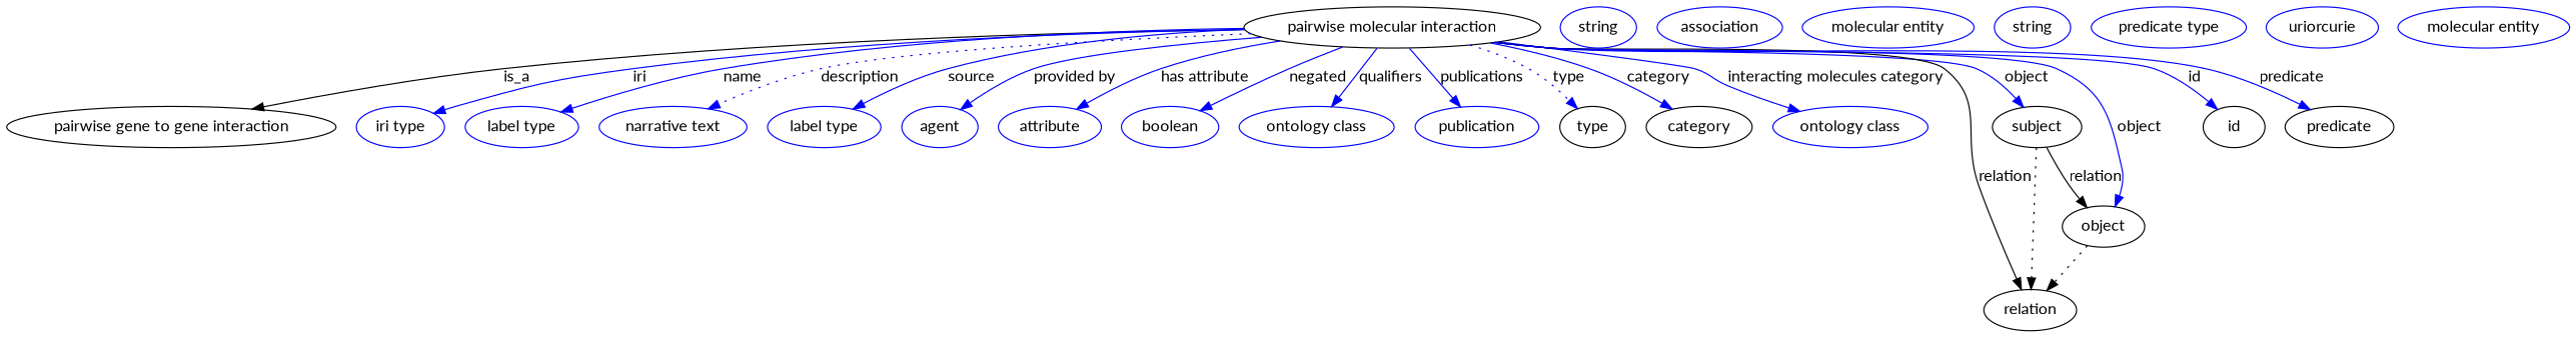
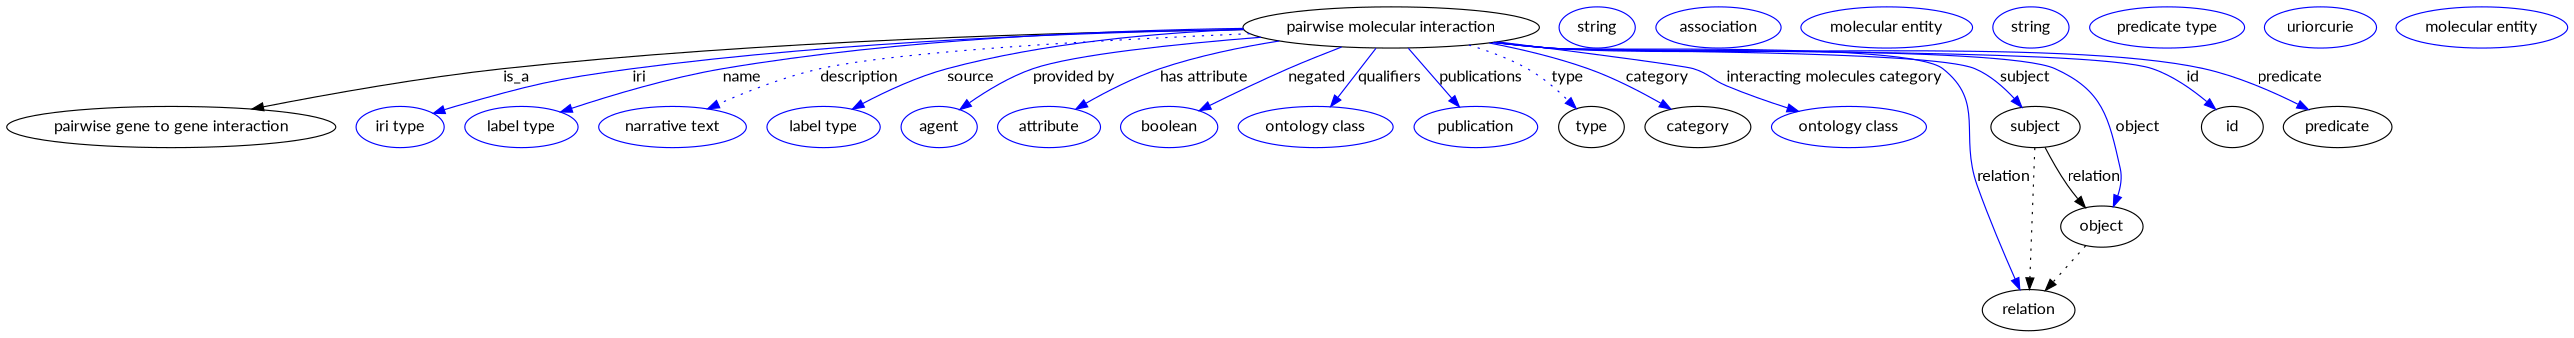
  digraph {
    fontname=Lato
    node [fontname=Lato color=blue]
    edge [fontname=Lato color=blue style=solid]
    n1 [height=0.5 label="pairwise molecular interaction" width=3.2858 color=""]
    "pairwise gene to gene interaction" [height=0.5 width=3.5566 color=""]
    n3 [height=0.5 label="iri type" width=1.011]
    n4 [height=0.5 label="label type" width=1.2638]
    n5 [height=0.5 label="narrative text" width=1.6068]
    n6 [height=0.5 label="label type" width=1.2638]
    n7 [height=0.5 label=agent width=0.83048]
    n8 [height=0.5 label=attribute width=1.1193]
    n9 [height=0.5 label=boolean width=1.0652]
    n10 [height=0.5 label="ontology class" width=1.7151]
    n11 [height=0.5 label=publication width=1.3902]
    type [height=0.5 width=0.75 color=""]
    category [height=0.5 width=1.1374 color=""]
    n14 [height=0.5 label="ontology class" width=1.7151]
    subject [height=0.5 width=0.99297 color=""]
    id [height=0.5 width=0.75 color=""]
    predicate [height=0.5 width=1.1916 color=""]
    relation [height=0.5 width=1.0471 color=""]
    object [height=0.5 width=0.9027 color=""]
    n20 [height=0.5 label=string width=0.84854]
    n21 [height=0.5 label=association width=1.3902]
    n22 [height=0.5 label="molecular entity" width=1.9137]
    n23 [height=0.5 label=string width=0.84854]
    n24 [height=0.5 label="predicate type" width=1.679]
    n25 [height=0.5 label=uriorcurie width=1.2638]
    n26 [height=0.5 label="molecular entity" width=1.9137]
    n1 -> "pairwise gene to gene interaction" [label=is_a color="" style=""]
    n1 -> n3 [label=iri]
    n1 -> n4 [label=name]
    n1 -> n5 [label=description style=dotted]
    n1 -> n6 [label=source]
    n1 -> n7 [label="provided by"]
    n1 -> n8 [label="has attribute"]
    n1 -> n9 [label=negated]
    n1 -> n10 [label=qualifiers]
    n1 -> n11 [label=publications]
    n1 -> type [label=type style=dotted]
    n1 -> category [label=category]
    n1 -> n14 [label="interacting molecules category"]
-   n1 -> subject [label=object]
+   n1 -> subject [label=subject]
    n1 -> id [label=id]
    n1 -> predicate [label=predicate]
-   n1 -> relation [color=black label=relation]
+   n1 -> relation [label=relation]
    n1 -> object [label=object]
    subject -> relation [style=dotted color=""]
    subject -> object [label=relation color="" style=""]
    object -> relation [style=dotted color=""]
  }
